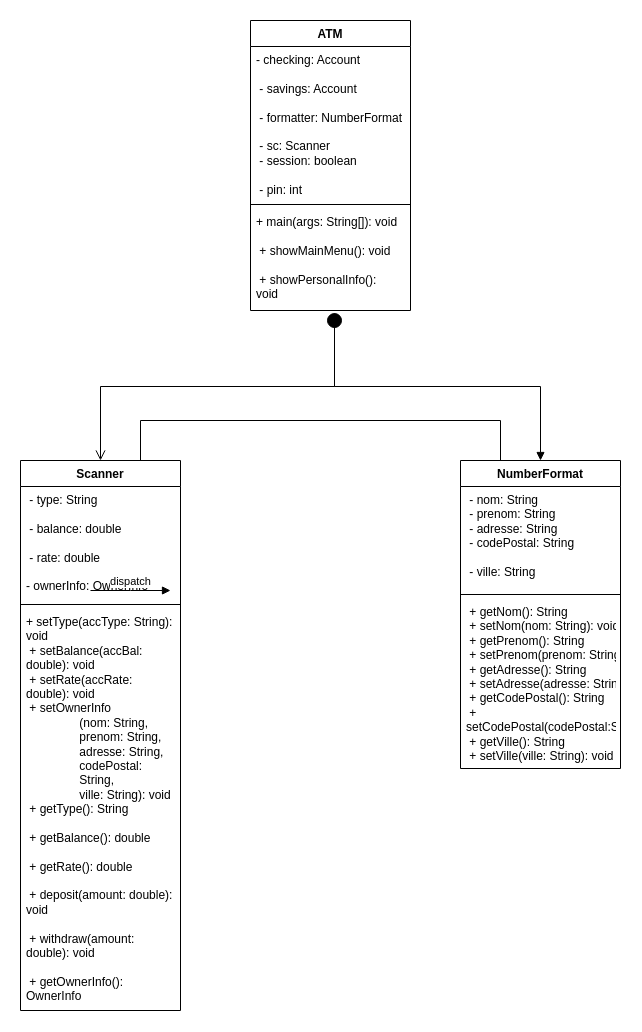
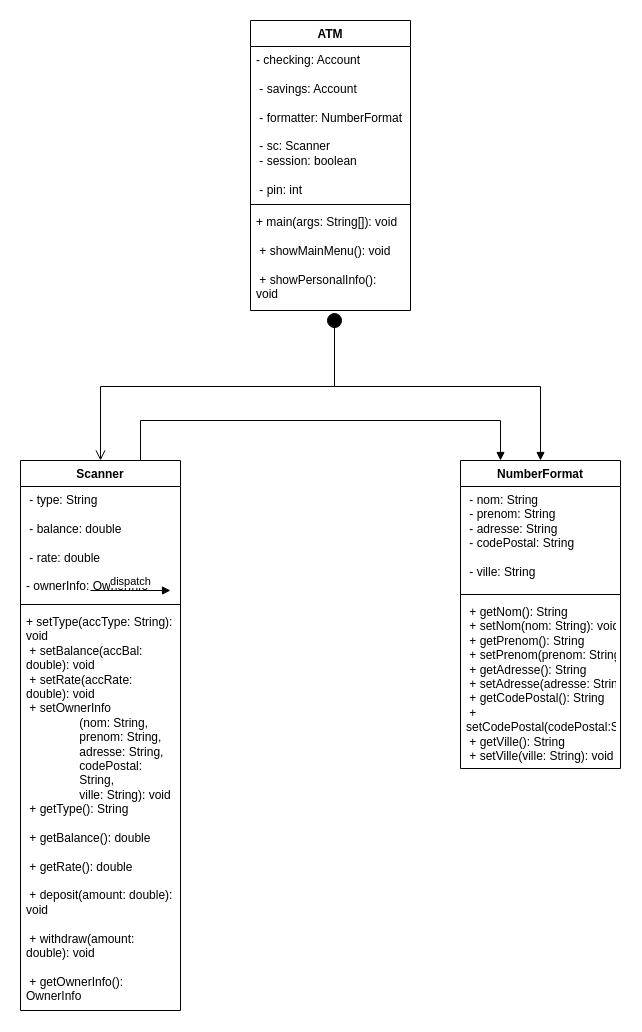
  <mxCell id="0" />
  <mxCell id="1" parent="0" />
  <mxCell id="2" value="ATM" style="swimlane;fontStyle=1;align=center;verticalAlign=top;childLayout=stackLayout;horizontal=1;startSize=26;horizontalStack=0;resizeParent=1;resizeParentMax=0;resizeLast=0;collapsible=1;marginBottom=0;whiteSpace=wrap;html=1;" vertex="1" parent="1"><mxGeometry x="250" width="160" height="290" as="geometry" y="20" /></mxCell>
  <mxCell id="3" value="&lt;div&gt;- checking: Account&amp;nbsp; &amp;nbsp; &amp;nbsp; &amp;nbsp; &amp;nbsp; &amp;nbsp; &amp;nbsp; &amp;nbsp;&lt;/div&gt;&lt;div&gt;&amp;nbsp;- savings: Account&amp;nbsp; &amp;nbsp; &amp;nbsp; &amp;nbsp; &amp;nbsp; &amp;nbsp; &amp;nbsp; &amp;nbsp;&amp;nbsp;&lt;/div&gt;&lt;div&gt;&amp;nbsp;- formatter: NumberFormat&amp;nbsp; &amp;nbsp; &amp;nbsp; &amp;nbsp; &amp;nbsp;&lt;/div&gt;&lt;div&gt;&amp;nbsp;- sc: Scanner&amp;nbsp; &amp;nbsp; &amp;nbsp; &amp;nbsp; &amp;nbsp; &amp;nbsp; &amp;nbsp; &amp;nbsp; &amp;nbsp; &amp;nbsp; &amp;nbsp;&lt;/div&gt;&lt;div&gt;&amp;nbsp;- session: boolean&amp;nbsp; &amp;nbsp; &amp;nbsp; &amp;nbsp; &amp;nbsp; &amp;nbsp; &amp;nbsp; &amp;nbsp;&amp;nbsp;&lt;/div&gt;&lt;div&gt;&amp;nbsp;- pin: int&amp;nbsp;&lt;/div&gt;" style="text;strokeColor=none;fillColor=none;align=left;verticalAlign=top;spacingLeft=4;spacingRight=4;overflow=hidden;rotatable=0;points=[[0,0.5],[1,0.5]];portConstraint=eastwest;whiteSpace=wrap;html=1;" vertex="1" parent="2"><mxGeometry y="26" width="160" height="154" as="geometry" /></mxCell>
  <mxCell id="4" value="" style="line;strokeWidth=1;fillColor=none;align=left;verticalAlign=middle;spacingTop=-1;spacingLeft=3;spacingRight=3;rotatable=0;labelPosition=right;points=[];portConstraint=eastwest;strokeColor=inherit;" vertex="1" parent="2"><mxGeometry y="180" width="160" height="8" as="geometry" /></mxCell>
  <mxCell id="5" value="&lt;div&gt;+ main(args: String[]): void&amp;nbsp; &amp;nbsp; &amp;nbsp;&amp;nbsp;&lt;/div&gt;&lt;div&gt;&amp;nbsp;+ showMainMenu(): void&amp;nbsp; &amp;nbsp; &amp;nbsp; &amp;nbsp; &amp;nbsp; &amp;nbsp;&amp;nbsp;&lt;/div&gt;&lt;div&gt;&amp;nbsp;+ showPersonalInfo(): void&amp;nbsp;&amp;nbsp;&lt;/div&gt;" style="text;strokeColor=none;fillColor=none;align=left;verticalAlign=top;spacingLeft=4;spacingRight=4;overflow=hidden;rotatable=0;points=[[0,0.5],[1,0.5]];portConstraint=eastwest;whiteSpace=wrap;html=1;" vertex="1" parent="2"><mxGeometry y="188" width="160" height="102" as="geometry" /></mxCell>
  <mxCell id="6" value="Scanner" style="swimlane;fontStyle=1;align=center;verticalAlign=top;childLayout=stackLayout;horizontal=1;startSize=26;horizontalStack=0;resizeParent=1;resizeParentMax=0;resizeLast=0;collapsible=1;marginBottom=0;whiteSpace=wrap;html=1;" vertex="1" parent="1"><mxGeometry x="20" y="460" width="160" height="550" as="geometry" /></mxCell>
  <mxCell id="7" value="&lt;div&gt;&amp;nbsp;- type: String&amp;nbsp; &amp;nbsp;&lt;/div&gt;&lt;div&gt;&amp;nbsp;&amp;nbsp; &amp;nbsp; &amp;nbsp; &amp;nbsp; &amp;nbsp; &amp;nbsp; &amp;nbsp; &amp;nbsp;&amp;nbsp;&lt;/div&gt;&lt;div&gt;&amp;nbsp;- balance: double&amp;nbsp;&amp;nbsp;&lt;/div&gt;&lt;div&gt;&amp;nbsp; &amp;nbsp; &amp;nbsp; &amp;nbsp; &amp;nbsp; &amp;nbsp; &amp;nbsp;&amp;nbsp;&lt;/div&gt;&lt;div&gt;&amp;nbsp;- rate: double&amp;nbsp; &amp;nbsp; &amp;nbsp;&lt;/div&gt;&lt;div&gt;&amp;nbsp;&amp;nbsp; &amp;nbsp; &amp;nbsp; &amp;nbsp; &amp;nbsp; &amp;nbsp; &amp;nbsp;&amp;nbsp;&lt;/div&gt;&lt;div&gt;- ownerInfo: OwnerInfo&amp;nbsp;&lt;/div&gt;" style="text;strokeColor=none;fillColor=none;align=left;verticalAlign=top;spacingLeft=4;spacingRight=4;overflow=hidden;rotatable=0;points=[[0,0.5],[1,0.5]];portConstraint=eastwest;whiteSpace=wrap;html=1;" vertex="1" parent="6"><mxGeometry y="26" width="160" height="114" as="geometry" /></mxCell>
  <mxCell id="8" value="" style="line;strokeWidth=1;fillColor=none;align=left;verticalAlign=middle;spacingTop=-1;spacingLeft=3;spacingRight=3;rotatable=0;labelPosition=right;points=[];portConstraint=eastwest;strokeColor=inherit;" vertex="1" parent="6"><mxGeometry y="140" width="160" height="8" as="geometry" /></mxCell>
  <mxCell id="9" value="&lt;div&gt;+ setType(accType: String): void&amp;nbsp;&amp;nbsp;&lt;/div&gt;&lt;div&gt;&amp;nbsp;+ setBalance(accBal: double): void&lt;/div&gt;&lt;div&gt;&amp;nbsp;+ setRate(accRate: double): void&amp;nbsp;&amp;nbsp;&lt;/div&gt;&lt;div&gt;&amp;nbsp;+ setOwnerInfo&lt;/div&gt;&lt;div&gt;&lt;span style=&quot;white-space: pre;&quot;&gt;&#09;&lt;/span&gt;&lt;span style=&quot;white-space: pre;&quot;&gt;&#09;&lt;/span&gt;(nom: String,&amp;nbsp; &amp;nbsp; &amp;nbsp; &amp;nbsp;&lt;/div&gt;&lt;div&gt;&amp;nbsp; &amp;nbsp; &amp;nbsp; &amp;nbsp; &amp;nbsp; &amp;nbsp; &amp;nbsp; &amp;nbsp; prenom: String,&amp;nbsp; &amp;nbsp;&amp;nbsp;&lt;/div&gt;&lt;div&gt;&amp;nbsp; &amp;nbsp; &amp;nbsp; &amp;nbsp; &amp;nbsp; &amp;nbsp; &amp;nbsp; &amp;nbsp; adresse: String,&amp;nbsp; &amp;nbsp;&lt;/div&gt;&lt;div&gt;&amp;nbsp; &amp;nbsp; &amp;nbsp; &amp;nbsp; &amp;nbsp; &amp;nbsp; &amp;nbsp; &amp;nbsp; codePostal:&lt;/div&gt;&lt;div&gt;&lt;span style=&quot;white-space: pre;&quot;&gt;&#09;&lt;/span&gt;&lt;span style=&quot;white-space: pre;&quot;&gt;&#09;&lt;/span&gt;String,&lt;/div&gt;&lt;div&gt;&amp;nbsp; &amp;nbsp; &amp;nbsp; &amp;nbsp; &amp;nbsp; &amp;nbsp; &amp;nbsp; &amp;nbsp; ville: String): void&lt;/div&gt;&lt;div&gt;&amp;nbsp;+ getType(): String&amp;nbsp; &amp;nbsp; &amp;nbsp; &amp;nbsp; &amp;nbsp; &amp;nbsp; &amp;nbsp; &amp;nbsp;&lt;/div&gt;&lt;div&gt;&amp;nbsp;+ getBalance(): double&amp;nbsp; &amp;nbsp; &amp;nbsp; &amp;nbsp; &amp;nbsp; &amp;nbsp;&amp;nbsp;&lt;/div&gt;&lt;div&gt;&amp;nbsp;+ getRate(): double&amp;nbsp; &amp;nbsp; &amp;nbsp; &amp;nbsp; &amp;nbsp; &amp;nbsp; &amp;nbsp; &amp;nbsp;&lt;/div&gt;&lt;div&gt;&amp;nbsp;+ deposit(amount: double): void&amp;nbsp; &amp;nbsp;&lt;/div&gt;&lt;div&gt;&lt;br&gt;&lt;/div&gt;&lt;div&gt;&amp;nbsp;+ withdraw(amount: double): void&amp;nbsp;&amp;nbsp;&lt;/div&gt;&lt;div&gt;&lt;br&gt;&lt;/div&gt;&lt;div&gt;&amp;nbsp;+ getOwnerInfo(): OwnerInfo&amp;nbsp; &amp;nbsp; &amp;nbsp; &amp;nbsp;&lt;/div&gt;" style="text;strokeColor=none;fillColor=none;align=left;verticalAlign=top;spacingLeft=4;spacingRight=4;overflow=hidden;rotatable=0;points=[[0,0.5],[1,0.5]];portConstraint=eastwest;whiteSpace=wrap;html=1;" vertex="1" parent="6"><mxGeometry y="148" width="160" height="402" as="geometry" /></mxCell>
  <mxCell id="10" value="NumberFormat" style="swimlane;fontStyle=1;align=center;verticalAlign=top;childLayout=stackLayout;horizontal=1;startSize=26;horizontalStack=0;resizeParent=1;resizeParentMax=0;resizeLast=0;collapsible=1;marginBottom=0;whiteSpace=wrap;html=1;" vertex="1" parent="1"><mxGeometry x="460" y="460" width="160" height="308" as="geometry" /></mxCell>
  <mxCell id="11" value="&lt;div&gt;&amp;nbsp;- nom: String&amp;nbsp; &amp;nbsp; &amp;nbsp; &amp;nbsp; &amp;nbsp; &amp;nbsp; &amp;nbsp; &amp;nbsp; &amp;nbsp; &amp;nbsp; &amp;nbsp;&lt;/div&gt;&lt;div&gt;&amp;nbsp;- prenom: String&amp;nbsp; &amp;nbsp; &amp;nbsp; &amp;nbsp; &amp;nbsp; &amp;nbsp; &amp;nbsp; &amp;nbsp; &amp;nbsp;&amp;nbsp;&lt;/div&gt;&lt;div&gt;&amp;nbsp;- adresse: String&amp;nbsp; &amp;nbsp; &amp;nbsp; &amp;nbsp; &amp;nbsp; &amp;nbsp; &amp;nbsp; &amp;nbsp; &amp;nbsp;&lt;/div&gt;&lt;div&gt;&amp;nbsp;- codePostal: String&amp;nbsp; &amp;nbsp; &amp;nbsp; &amp;nbsp; &amp;nbsp; &amp;nbsp; &amp;nbsp;&amp;nbsp;&lt;/div&gt;&lt;div&gt;&amp;nbsp;- ville: String&amp;nbsp;&amp;nbsp;&lt;/div&gt;" style="text;strokeColor=none;fillColor=none;align=left;verticalAlign=top;spacingLeft=4;spacingRight=4;overflow=hidden;rotatable=0;points=[[0,0.5],[1,0.5]];portConstraint=eastwest;whiteSpace=wrap;html=1;" vertex="1" parent="10"><mxGeometry y="26" width="160" height="104" as="geometry" /></mxCell>
  <mxCell id="12" value="" style="line;strokeWidth=1;fillColor=none;align=left;verticalAlign=middle;spacingTop=-1;spacingLeft=3;spacingRight=3;rotatable=0;labelPosition=right;points=[];portConstraint=eastwest;strokeColor=inherit;" vertex="1" parent="10"><mxGeometry y="130" width="160" height="8" as="geometry" /></mxCell>
  <mxCell id="13" value="&lt;div&gt;&amp;nbsp;+ getNom(): String&amp;nbsp; &amp;nbsp; &amp;nbsp; &amp;nbsp; &amp;nbsp; &amp;nbsp; &amp;nbsp; &amp;nbsp;&amp;nbsp;&lt;/div&gt;&lt;div&gt;&amp;nbsp;+ setNom(nom: String): void&amp;nbsp; &amp;nbsp; &amp;nbsp; &amp;nbsp;&lt;/div&gt;&lt;div&gt;&amp;nbsp;+ getPrenom(): String&amp;nbsp; &amp;nbsp; &amp;nbsp; &amp;nbsp; &amp;nbsp; &amp;nbsp; &amp;nbsp;&lt;/div&gt;&lt;div&gt;&amp;nbsp;+ setPrenom(prenom: String): void&amp;nbsp;&lt;/div&gt;&lt;div&gt;&amp;nbsp;+ getAdresse(): String&amp;nbsp; &amp;nbsp; &amp;nbsp; &amp;nbsp; &amp;nbsp; &amp;nbsp;&amp;nbsp;&lt;/div&gt;&lt;div&gt;&amp;nbsp;+ setAdresse(adresse: String):void&lt;/div&gt;&lt;div&gt;&amp;nbsp;+ getCodePostal(): String&amp;nbsp; &amp;nbsp; &amp;nbsp; &amp;nbsp;&amp;nbsp;&lt;/div&gt;&lt;div&gt;&amp;nbsp;+ setCodePostal(codePostal:String):void&lt;/div&gt;&lt;div&gt;&amp;nbsp;+ getVille(): String&amp;nbsp; &amp;nbsp; &amp;nbsp; &amp;nbsp; &amp;nbsp; &amp;nbsp; &amp;nbsp;&amp;nbsp;&lt;/div&gt;&lt;div&gt;&amp;nbsp;+ setVille(ville: String): void&amp;nbsp; &amp;nbsp;&lt;/div&gt;" style="text;strokeColor=none;fillColor=none;align=left;verticalAlign=top;spacingLeft=4;spacingRight=4;overflow=hidden;rotatable=0;points=[[0,0.5],[1,0.5]];portConstraint=eastwest;whiteSpace=wrap;html=1;" vertex="1" parent="10"><mxGeometry y="138" width="160" height="170" as="geometry" /></mxCell>
  <mxCell id="14" value="dispatch" style="html=1;verticalAlign=bottom;endArrow=block;edgeStyle=elbowEdgeStyle;elbow=vertical;curved=0;rounded=0;" edge="1" parent="1"><mxGeometry width="80" relative="1" as="geometry"><mxPoint x="90" y="590" as="sourcePoint" /><mxPoint x="170" y="590" as="targetPoint" /></mxGeometry></mxCell>
  <mxCell id="15" value="" style="html=1;verticalAlign=bottom;endArrow=block;edgeStyle=elbowEdgeStyle;elbow=vertical;curved=0;rounded=0;entryX=0.5;entryY=0;entryDx=0;entryDy=0;exitX=0.525;exitY=1.029;exitDx=0;exitDy=0;exitPerimeter=0;" edge="1" parent="1" source="5" target="10"><mxGeometry width="80" relative="1" as="geometry"><mxPoint x="380" y="350" as="sourcePoint" /><mxPoint x="460" y="350" as="targetPoint" /></mxGeometry></mxCell>
- <mxCell id="16" value="" style="html=1;verticalAlign=bottom;endArrow=none;edgeStyle=elbowEdgeStyle;elbow=vertical;curved=0;rounded=0;exitX=0.75;exitY=0;exitDx=0;exitDy=0;entryX=0.25;entryY=0;entryDx=0;entryDy=0;" edge="1" parent="1" source="6" target="10"><mxGeometry width="80" relative="1" as="geometry"><mxPoint x="280" y="490" as="sourcePoint" /><mxPoint x="360" y="490" as="targetPoint" /><Array as="points"><mxPoint x="270" y="420" /></Array></mxGeometry></mxCell>
+ <mxCell id="16" value="" style="html=1;verticalAlign=bottom;endArrow=block;edgeStyle=elbowEdgeStyle;elbow=vertical;curved=0;rounded=0;exitX=0.75;exitY=0;exitDx=0;exitDy=0;entryX=0.25;entryY=0;entryDx=0;entryDy=0;" edge="1" parent="1" source="6" target="10"><mxGeometry width="80" relative="1" as="geometry"><mxPoint x="280" y="490" as="sourcePoint" /><mxPoint x="360" y="490" as="targetPoint" /><Array as="points"><mxPoint x="270" y="420" /></Array></mxGeometry></mxCell>
  <mxCell id="17" value="" style="html=1;verticalAlign=bottom;startArrow=circle;startFill=1;endArrow=open;startSize=6;endSize=8;edgeStyle=elbowEdgeStyle;elbow=vertical;curved=0;rounded=0;entryX=0.5;entryY=0;entryDx=0;entryDy=0;exitX=0.525;exitY=1.02;exitDx=0;exitDy=0;exitPerimeter=0;" edge="1" parent="1" source="5" target="6"><mxGeometry width="80" relative="1" as="geometry"><mxPoint x="260" y="410" as="sourcePoint" /><mxPoint x="340" y="410" as="targetPoint" /></mxGeometry></mxCell>
